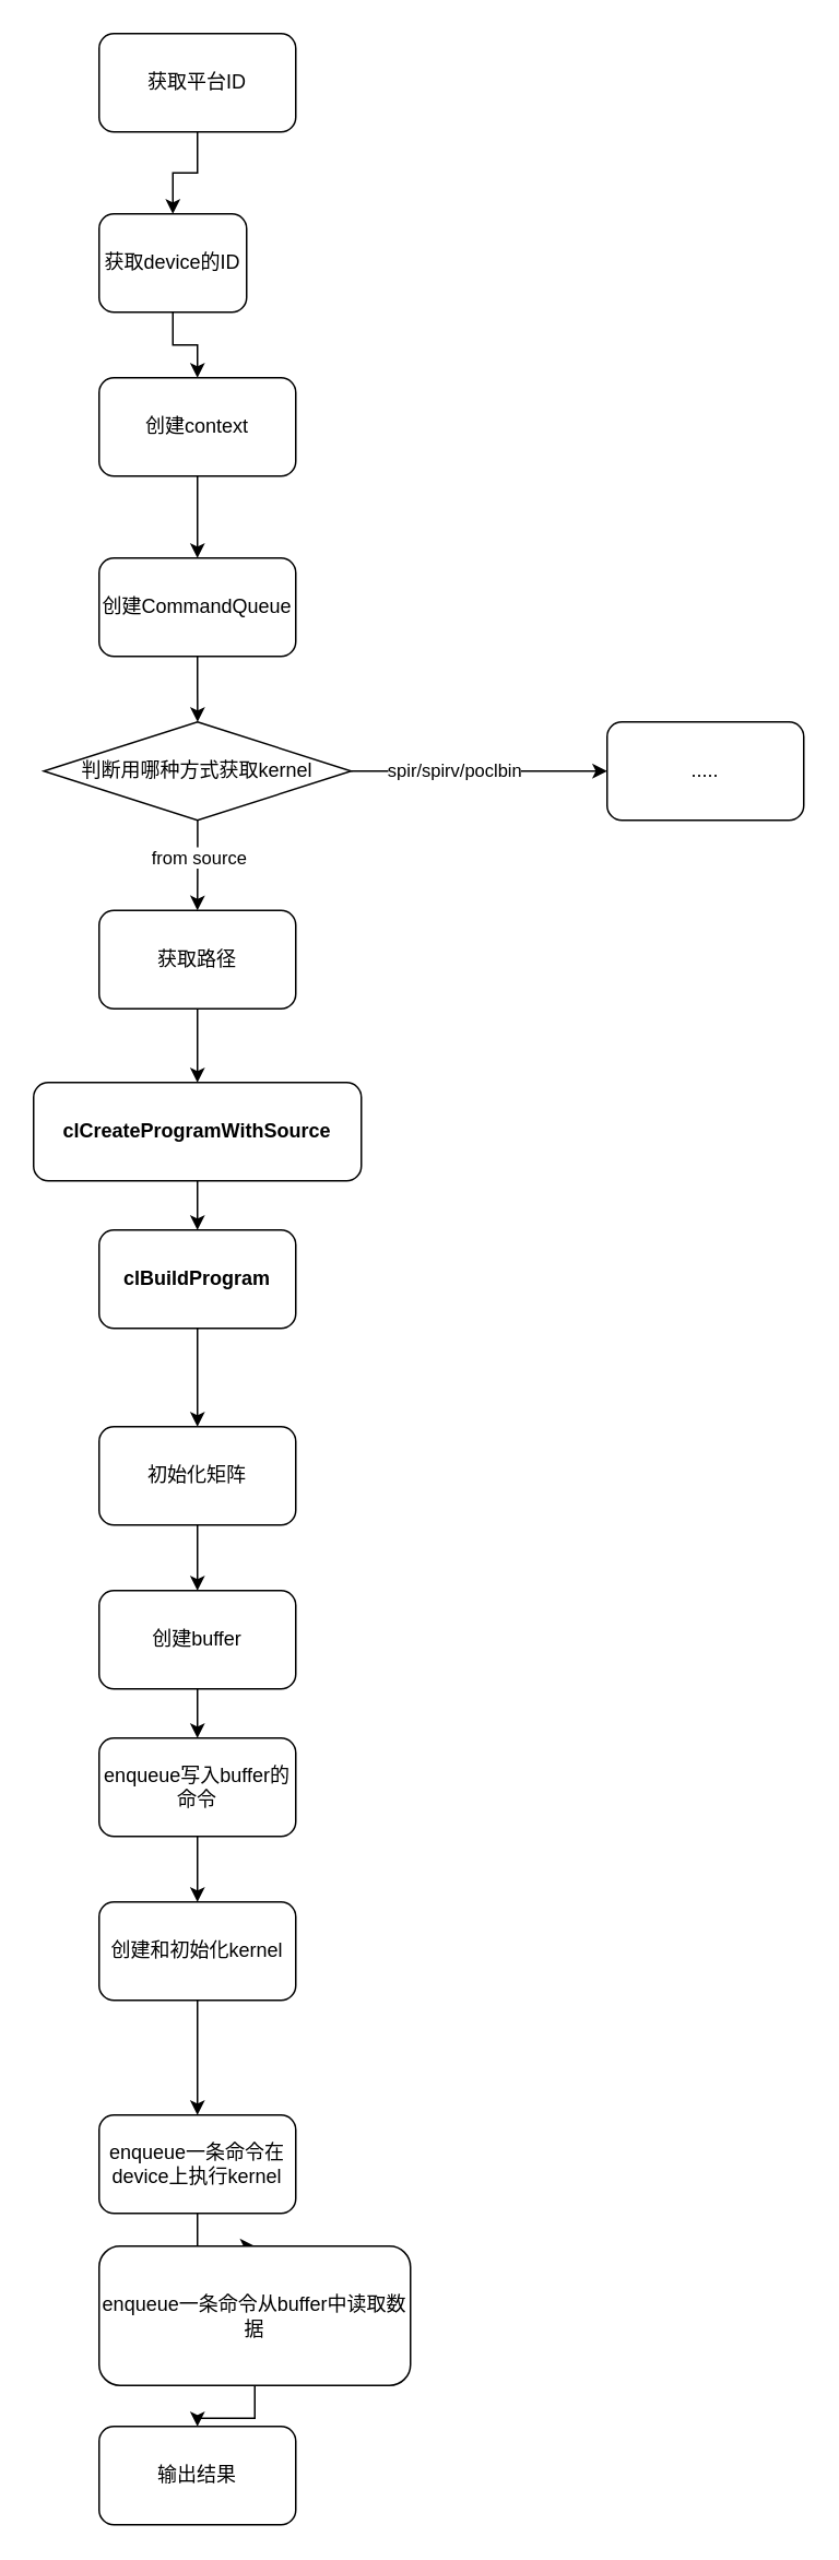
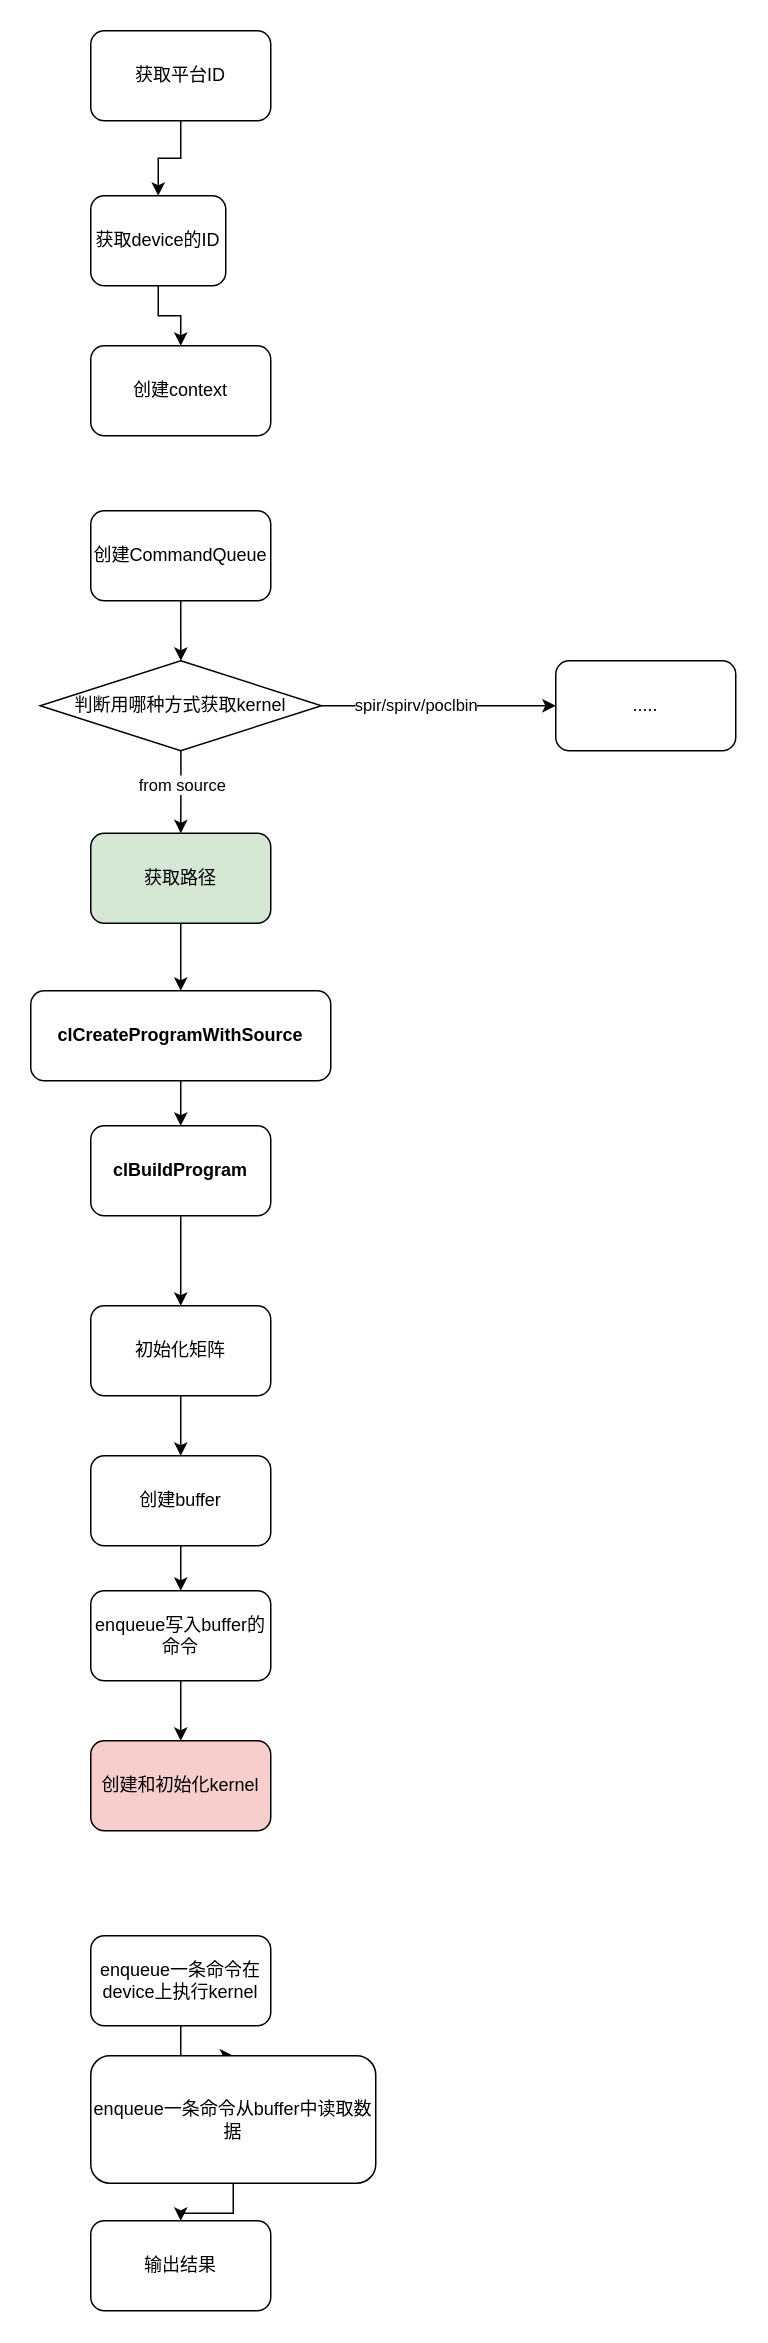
  <mxCell id="0" />
  <mxCell id="1" parent="0" />
  <mxCell id="2" value="" style="edgeStyle=orthogonalEdgeStyle;rounded=0;orthogonalLoop=1;jettySize=auto;html=1;" parent="1" source="3" target="5" edge="1"><mxGeometry relative="1" as="geometry" /></mxCell>
  <mxCell id="3" value="获取平台ID" style="rounded=1;whiteSpace=wrap;html=1;" parent="1" vertex="1"><mxGeometry x="60" y="20" width="120" height="60" as="geometry" /></mxCell>
  <mxCell id="4" value="" style="edgeStyle=orthogonalEdgeStyle;rounded=0;orthogonalLoop=1;jettySize=auto;html=1;" parent="1" source="5" target="7" edge="1"><mxGeometry relative="1" as="geometry" /></mxCell>
  <mxCell id="5" value="获取device的ID" style="whiteSpace=wrap;html=1;rounded=1;" parent="1" vertex="1"><mxGeometry x="60" y="130" width="90" height="60" as="geometry" /></mxCell>
- <mxCell id="6" value="" style="edgeStyle=orthogonalEdgeStyle;rounded=0;orthogonalLoop=1;jettySize=auto;html=1;" parent="1" source="7" target="9" edge="1"><mxGeometry relative="1" as="geometry" /></mxCell>
  <mxCell id="7" value="创建context" style="whiteSpace=wrap;html=1;rounded=1;" parent="1" vertex="1"><mxGeometry x="60" y="230" width="120" height="60" as="geometry" /></mxCell>
  <mxCell id="8" value="" style="edgeStyle=orthogonalEdgeStyle;rounded=0;orthogonalLoop=1;jettySize=auto;html=1;" parent="1" source="9" target="14" edge="1"><mxGeometry relative="1" as="geometry" /></mxCell>
  <mxCell id="9" value="创建CommandQueue" style="whiteSpace=wrap;html=1;rounded=1;" parent="1" vertex="1"><mxGeometry x="60" y="340" width="120" height="60" as="geometry" /></mxCell>
  <mxCell id="10" value="" style="edgeStyle=orthogonalEdgeStyle;rounded=0;orthogonalLoop=1;jettySize=auto;html=1;" parent="1" source="14" target="16" edge="1"><mxGeometry relative="1" as="geometry" /></mxCell>
  <mxCell id="11" value="from source" style="edgeLabel;html=1;align=center;verticalAlign=middle;resizable=0;points=[];" parent="10" vertex="1" connectable="0"><mxGeometry x="-0.149" relative="1" as="geometry"><mxPoint as="offset" /></mxGeometry></mxCell>
  <mxCell id="12" value="" style="edgeStyle=orthogonalEdgeStyle;rounded=0;orthogonalLoop=1;jettySize=auto;html=1;" parent="1" source="14" target="17" edge="1"><mxGeometry relative="1" as="geometry" /></mxCell>
  <mxCell id="13" value="spir/spirv/poclbin" style="edgeLabel;html=1;align=center;verticalAlign=middle;resizable=0;points=[];" parent="12" vertex="1" connectable="0"><mxGeometry x="-0.19" y="1" relative="1" as="geometry"><mxPoint as="offset" /></mxGeometry></mxCell>
  <mxCell id="14" value="判断用哪种方式获取kernel" style="rhombus;whiteSpace=wrap;html=1;" parent="1" vertex="1"><mxGeometry x="26.25" y="440" width="187.5" height="60" as="geometry" /></mxCell>
  <mxCell id="15" value="" style="edgeStyle=orthogonalEdgeStyle;rounded=0;orthogonalLoop=1;jettySize=auto;html=1;" parent="1" source="16" target="19" edge="1"><mxGeometry relative="1" as="geometry" /></mxCell>
- <mxCell id="16" value="获取路径" style="rounded=1;whiteSpace=wrap;html=1;" parent="1" vertex="1"><mxGeometry x="60" y="555" width="120" height="60" as="geometry" /></mxCell>
+ <mxCell id="16" value="获取路径" style="rounded=1;whiteSpace=wrap;html=1;fillColor=#d5e8d4;" parent="1" vertex="1"><mxGeometry x="60" y="555" width="120" height="60" as="geometry" /></mxCell>
  <mxCell id="17" value="....." style="rounded=1;whiteSpace=wrap;html=1;" parent="1" vertex="1"><mxGeometry x="370" y="440" width="120" height="60" as="geometry" /></mxCell>
  <mxCell id="18" value="" style="edgeStyle=orthogonalEdgeStyle;rounded=0;orthogonalLoop=1;jettySize=auto;html=1;" parent="1" source="19" target="21" edge="1"><mxGeometry relative="1" as="geometry" /></mxCell>
  <mxCell id="19" value="&lt;b&gt;clCreateProgramWithSource&lt;/b&gt;" style="rounded=1;whiteSpace=wrap;html=1;" parent="1" vertex="1"><mxGeometry x="20" y="660" width="200" height="60" as="geometry" /></mxCell>
  <mxCell id="20" value="" style="edgeStyle=orthogonalEdgeStyle;rounded=0;orthogonalLoop=1;jettySize=auto;html=1;" parent="1" source="21" target="23" edge="1"><mxGeometry relative="1" as="geometry" /></mxCell>
  <mxCell id="21" value="&lt;b&gt;clBuildProgram&lt;/b&gt;" style="rounded=1;whiteSpace=wrap;html=1;" parent="1" vertex="1"><mxGeometry x="60" y="750" width="120" height="60" as="geometry" /></mxCell>
  <mxCell id="22" value="" style="edgeStyle=orthogonalEdgeStyle;rounded=0;orthogonalLoop=1;jettySize=auto;html=1;" edge="1" parent="1" source="23" target="25"><mxGeometry relative="1" as="geometry" /></mxCell>
  <mxCell id="23" value="初始化矩阵" style="rounded=1;whiteSpace=wrap;html=1;" parent="1" vertex="1"><mxGeometry x="60" y="870" width="120" height="60" as="geometry" /></mxCell>
  <mxCell id="24" value="" style="edgeStyle=orthogonalEdgeStyle;rounded=0;orthogonalLoop=1;jettySize=auto;html=1;" edge="1" parent="1" source="25" target="27"><mxGeometry relative="1" as="geometry" /></mxCell>
  <mxCell id="25" value="创建buffer" style="whiteSpace=wrap;html=1;rounded=1;" vertex="1" parent="1"><mxGeometry x="60" y="970" width="120" height="60" as="geometry" /></mxCell>
  <mxCell id="26" value="" style="edgeStyle=orthogonalEdgeStyle;rounded=0;orthogonalLoop=1;jettySize=auto;html=1;" edge="1" parent="1" source="27" target="29"><mxGeometry relative="1" as="geometry" /></mxCell>
  <mxCell id="27" value="enqueue写入buffer的命令" style="whiteSpace=wrap;html=1;rounded=1;" vertex="1" parent="1"><mxGeometry x="60" y="1060" width="120" height="60" as="geometry" /></mxCell>
- <mxCell id="28" value="" style="edgeStyle=orthogonalEdgeStyle;rounded=0;orthogonalLoop=1;jettySize=auto;html=1;" edge="1" parent="1" source="29" target="31"><mxGeometry relative="1" as="geometry" /></mxCell>
- <mxCell id="29" value="创建和初始化kernel" style="whiteSpace=wrap;html=1;rounded=1;" vertex="1" parent="1"><mxGeometry x="60" y="1160" width="120" height="60" as="geometry" /></mxCell>
+ <mxCell id="29" value="创建和初始化kernel" style="whiteSpace=wrap;html=1;rounded=1;fillColor=#f8cecc;" vertex="1" parent="1"><mxGeometry x="60" y="1160" width="120" height="60" as="geometry" /></mxCell>
  <mxCell id="30" value="" style="edgeStyle=orthogonalEdgeStyle;rounded=0;orthogonalLoop=1;jettySize=auto;html=1;" edge="1" parent="1" source="31" target="33"><mxGeometry relative="1" as="geometry" /></mxCell>
  <mxCell id="31" value="enqueue一条命令在device上执行kernel" style="whiteSpace=wrap;html=1;rounded=1;" vertex="1" parent="1"><mxGeometry x="60" y="1290" width="120" height="60" as="geometry" /></mxCell>
  <mxCell id="32" value="" style="edgeStyle=orthogonalEdgeStyle;rounded=0;orthogonalLoop=1;jettySize=auto;html=1;" edge="1" parent="1" source="33" target="34"><mxGeometry relative="1" as="geometry" /></mxCell>
  <mxCell id="33" value="enqueue一条命令从buffer中读取数据" style="whiteSpace=wrap;html=1;rounded=1;" vertex="1" parent="1"><mxGeometry x="60" y="1370" width="190" height="85" as="geometry" /></mxCell>
  <mxCell id="34" value="输出结果" style="whiteSpace=wrap;html=1;rounded=1;" vertex="1" parent="1"><mxGeometry x="60" y="1480" width="120" height="60" as="geometry" /></mxCell>
